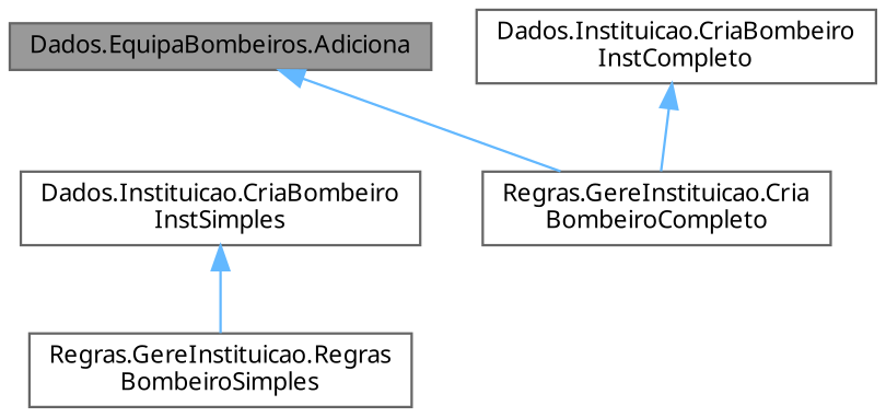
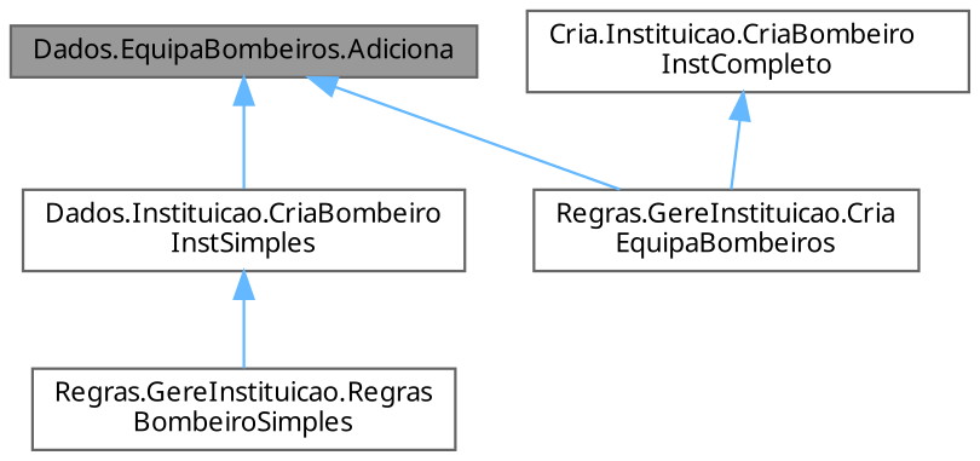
  digraph {
    fontname="Noto Sans"
    rankdir=TB
    node [color=grey40 fillcolor=white fontname="Noto Sans" fontsize=10 shape=box style=filled]
    edge [color=steelblue1 dir=back fontname="Noto Sans" fontsize=10 labelfontname=Helvetica labelfontsize=10 style=solid]
    n1 [color=gray40 fillcolor=grey60 fontcolor=black height=0.2 label="Dados.EquipaBombeiros.Adiciona" width=0.4]
    n2 [height=0.2 label="Dados.Instituicao.CriaBombeiro\lInstSimples" width=0.4]
-   n3 [height=0.2 label="Regras.GereInstituicao.Cria\lBombeiroCompleto" width=0.4]
-   n4 [height=0.2 label="Dados.Instituicao.CriaBombeiro\lInstCompleto" width=0.4]
+   n3 [height=0.2 label="Regras.GereInstituicao.Cria\lEquipaBombeiros" width=0.4]
+   n4 [height=0.2 label="Cria.Instituicao.CriaBombeiro\lInstCompleto" width=0.4]
    n5 [height=0.2 label="Regras.GereInstituicao.Regras\lBombeiroSimples" width=0.4]
+   n1 -> n2
    n1 -> n3
    n2 -> n5
    n4 -> n3
  }
